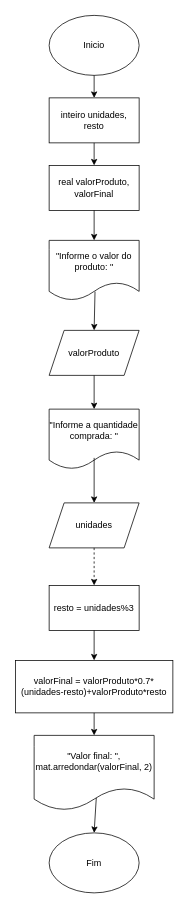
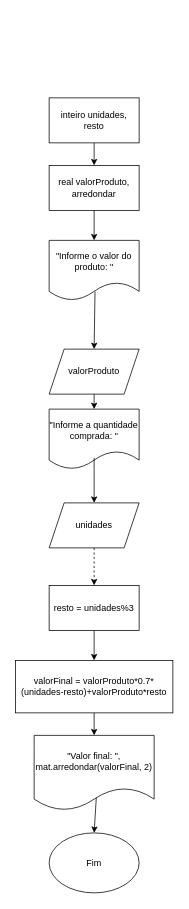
  <mxCell id="0" />
  <mxCell id="1" parent="0" />
- <mxCell id="2" value="Inicio" style="ellipse;whiteSpace=wrap;html=1;" vertex="1" parent="1"><mxGeometry x="65" y="20" width="120" height="80" as="geometry" /></mxCell>
  <mxCell id="3" value="Fim" style="ellipse;whiteSpace=wrap;html=1;" vertex="1" parent="1"><mxGeometry x="65" y="1110" width="120" height="80" as="geometry" /></mxCell>
  <mxCell id="4" value="inteiro unidades, resto" style="rounded=0;whiteSpace=wrap;html=1;" vertex="1" parent="1"><mxGeometry x="65" y="130" width="120" height="60" as="geometry" /></mxCell>
- <mxCell id="5" value="real valorProduto, valorFinal" style="rounded=0;whiteSpace=wrap;html=1;" vertex="1" parent="1"><mxGeometry x="65" y="220" width="120" height="60" as="geometry" /></mxCell>
+ <mxCell id="5" value="real valorProduto, arredondar" style="rounded=0;whiteSpace=wrap;html=1;" vertex="1" parent="1"><mxGeometry x="65" y="220" width="120" height="60" as="geometry" /></mxCell>
  <mxCell id="6" value="&quot;Informe o valor do produto: &quot;" style="shape=document;whiteSpace=wrap;html=1;boundedLbl=1;" vertex="1" parent="1"><mxGeometry x="65" y="320" width="120" height="80" as="geometry" /></mxCell>
- <mxCell id="7" value="valorProduto" style="shape=parallelogram;perimeter=parallelogramPerimeter;whiteSpace=wrap;html=1;fixedSize=1;" vertex="1" parent="1"><mxGeometry x="65" y="440" width="120" height="60" as="geometry" /></mxCell>
+ <mxCell id="7" value="valorProduto" style="shape=parallelogram;perimeter=parallelogramPerimeter;whiteSpace=wrap;html=1;fixedSize=1;" vertex="1" parent="1"><mxGeometry x="65" y="465" width="120" height="60" as="geometry" /></mxCell>
  <mxCell id="8" value="&quot;Informe a quantidade comprada: &quot;" style="shape=document;whiteSpace=wrap;html=1;boundedLbl=1;" vertex="1" parent="1"><mxGeometry x="65" y="545" width="120" height="80" as="geometry" /></mxCell>
  <mxCell id="9" value="unidades" style="shape=parallelogram;perimeter=parallelogramPerimeter;whiteSpace=wrap;html=1;fixedSize=1;" vertex="1" parent="1"><mxGeometry x="65" y="670" width="120" height="60" as="geometry" /></mxCell>
  <mxCell id="10" value="resto = unidades%3" style="rounded=0;whiteSpace=wrap;html=1;" vertex="1" parent="1"><mxGeometry x="65" y="780" width="120" height="60" as="geometry" /></mxCell>
  <mxCell id="11" value="valorFinal = valorProduto*0.7*(unidades-resto)+valorProduto*resto" style="rounded=0;whiteSpace=wrap;html=1;" vertex="1" parent="1"><mxGeometry x="20" y="880" width="210" height="70" as="geometry" /></mxCell>
  <mxCell id="12" value="&quot;Valor final: &quot;, mat.arredondar(valorFinal, 2)" style="shape=document;whiteSpace=wrap;html=1;boundedLbl=1;" vertex="1" parent="1"><mxGeometry x="45" y="980" width="160" height="100" as="geometry" /></mxCell>
- <mxCell id="13" value="" style="endArrow=classic;html=1;rounded=0;exitX=0.5;exitY=1;exitDx=0;exitDy=0;entryX=0.5;entryY=0;entryDx=0;entryDy=0;" edge="1" parent="1" source="2" target="4"><mxGeometry width="50" height="50" relative="1" as="geometry"><mxPoint x="115" y="330" as="sourcePoint" /><mxPoint x="165" y="280" as="targetPoint" /></mxGeometry></mxCell>
  <mxCell id="14" value="" style="endArrow=classic;html=1;rounded=0;exitX=0.5;exitY=1;exitDx=0;exitDy=0;" edge="1" parent="1" source="4" target="5"><mxGeometry width="50" height="50" relative="1" as="geometry"><mxPoint x="115" y="330" as="sourcePoint" /><mxPoint x="165" y="280" as="targetPoint" /></mxGeometry></mxCell>
  <mxCell id="15" value="" style="endArrow=classic;html=1;rounded=0;exitX=0.5;exitY=1;exitDx=0;exitDy=0;entryX=0.5;entryY=0;entryDx=0;entryDy=0;" edge="1" parent="1" source="5" target="6"><mxGeometry width="50" height="50" relative="1" as="geometry"><mxPoint x="115" y="330" as="sourcePoint" /><mxPoint x="165" y="280" as="targetPoint" /></mxGeometry></mxCell>
  <mxCell id="16" value="" style="endArrow=classic;html=1;rounded=0;entryX=0.5;entryY=0;entryDx=0;entryDy=0;exitX=0.51;exitY=0.853;exitDx=0;exitDy=0;exitPerimeter=0;" edge="1" parent="1" source="6" target="7"><mxGeometry width="50" height="50" relative="1" as="geometry"><mxPoint x="128" y="380" as="sourcePoint" /><mxPoint x="165" y="280" as="targetPoint" /></mxGeometry></mxCell>
  <mxCell id="17" value="" style="endArrow=classic;html=1;rounded=0;exitX=0.5;exitY=1;exitDx=0;exitDy=0;entryX=0.5;entryY=0;entryDx=0;entryDy=0;" edge="1" parent="1" source="7" target="8"><mxGeometry width="50" height="50" relative="1" as="geometry"><mxPoint x="115" y="530" as="sourcePoint" /><mxPoint x="165" y="480" as="targetPoint" /></mxGeometry></mxCell>
  <mxCell id="18" value="" style="endArrow=classic;html=1;rounded=0;entryX=0.5;entryY=0;entryDx=0;entryDy=0;" edge="1" parent="1" target="9"><mxGeometry width="50" height="50" relative="1" as="geometry"><mxPoint x="125" y="610" as="sourcePoint" /><mxPoint x="165" y="680" as="targetPoint" /></mxGeometry></mxCell>
  <mxCell id="19" value="" style="endArrow=classic;html=1;rounded=0;entryX=0.5;entryY=0;entryDx=0;entryDy=0;exitX=0.5;exitY=1;exitDx=0;exitDy=0;dashed=1;" edge="1" parent="1" source="9" target="10"><mxGeometry width="50" height="50" relative="1" as="geometry"><mxPoint x="115" y="730" as="sourcePoint" /><mxPoint x="165" y="680" as="targetPoint" /></mxGeometry></mxCell>
  <mxCell id="20" value="" style="endArrow=classic;html=1;rounded=0;exitX=0.5;exitY=1;exitDx=0;exitDy=0;entryX=0.5;entryY=0;entryDx=0;entryDy=0;" edge="1" parent="1" source="10" target="11"><mxGeometry width="50" height="50" relative="1" as="geometry"><mxPoint x="115" y="730" as="sourcePoint" /><mxPoint x="165" y="680" as="targetPoint" /></mxGeometry></mxCell>
  <mxCell id="21" value="" style="endArrow=classic;html=1;rounded=0;exitX=0.5;exitY=1;exitDx=0;exitDy=0;entryX=0.5;entryY=0;entryDx=0;entryDy=0;" edge="1" parent="1" source="11" target="12"><mxGeometry width="50" height="50" relative="1" as="geometry"><mxPoint x="115" y="930" as="sourcePoint" /><mxPoint x="165" y="880" as="targetPoint" /></mxGeometry></mxCell>
  <mxCell id="22" value="" style="endArrow=classic;html=1;rounded=0;exitX=0.518;exitY=0.834;exitDx=0;exitDy=0;exitPerimeter=0;entryX=0.5;entryY=0;entryDx=0;entryDy=0;" edge="1" parent="1" source="12" target="3"><mxGeometry width="50" height="50" relative="1" as="geometry"><mxPoint x="115" y="930" as="sourcePoint" /><mxPoint x="165" y="880" as="targetPoint" /></mxGeometry></mxCell>
